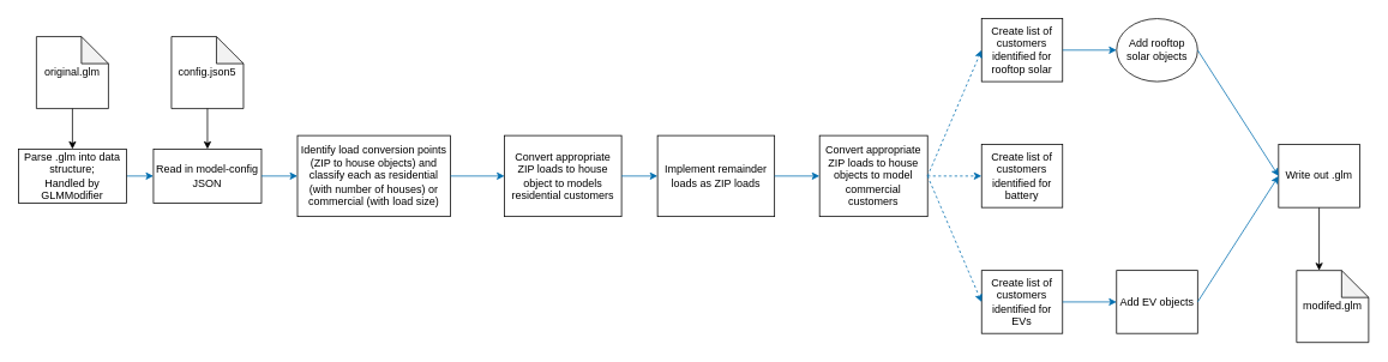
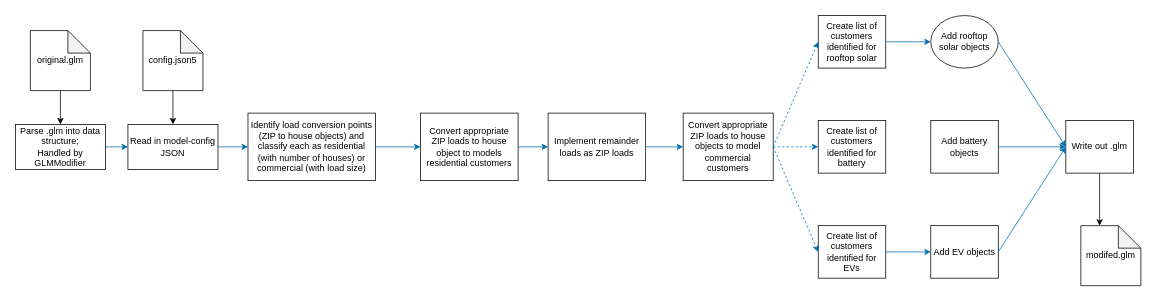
  <mxCell id="0" />
  <mxCell id="1" parent="0" />
  <mxCell id="2" style="edgeStyle=none;html=1;exitX=1;exitY=0.5;exitDx=0;exitDy=0;entryX=0;entryY=0.5;entryDx=0;entryDy=0;fillColor=#1ba1e2;strokeColor=#006EAF;" parent="1" source="3" target="28" edge="1"><mxGeometry relative="1" as="geometry" /></mxCell>
  <mxCell id="3" value="Parse .glm into data structure;&lt;br&gt;Handled by GLMModifier" style="rounded=0;whiteSpace=wrap;html=1;" parent="1" vertex="1"><mxGeometry x="20" y="165" width="120" height="60" as="geometry" /></mxCell>
  <mxCell id="4" value="Identify load conversion points (ZIP to house objects) and classify each as residential (with number of houses) or commercial (with load size)" style="rounded=0;whiteSpace=wrap;html=1;" parent="1" vertex="1"><mxGeometry x="330" y="150" width="170" height="90" as="geometry" /></mxCell>
  <mxCell id="5" value="Convert appropriate ZIP loads to house object to models residential customers" style="rounded=0;whiteSpace=wrap;html=1;" parent="1" vertex="1"><mxGeometry x="560" y="150" width="130" height="90" as="geometry" /></mxCell>
  <mxCell id="6" style="edgeStyle=none;html=1;exitX=1;exitY=0.5;exitDx=0;exitDy=0;fillColor=#1ba1e2;strokeColor=#006EAF;" parent="1" source="4" target="5" edge="1"><mxGeometry relative="1" as="geometry"><mxPoint x="470" y="320" as="sourcePoint" /><mxPoint x="550" y="320" as="targetPoint" /></mxGeometry></mxCell>
  <mxCell id="7" value="Convert appropriate ZIP loads to house objects to model commercial customers" style="rounded=0;whiteSpace=wrap;html=1;" parent="1" vertex="1"><mxGeometry x="910" y="150" width="120" height="90" as="geometry" /></mxCell>
  <mxCell id="8" style="edgeStyle=none;html=1;exitX=1;exitY=0.5;exitDx=0;exitDy=0;fillColor=#1ba1e2;strokeColor=#006EAF;entryX=0;entryY=0.5;entryDx=0;entryDy=0;" parent="1" source="5" target="32" edge="1"><mxGeometry relative="1" as="geometry"><mxPoint x="510" y="205" as="sourcePoint" /><mxPoint x="770" y="195" as="targetPoint" /></mxGeometry></mxCell>
  <mxCell id="9" value="Create list of customers identified for rooftop solar" style="rounded=0;whiteSpace=wrap;html=1;" parent="1" vertex="1"><mxGeometry x="1090" y="20" width="90" height="70" as="geometry" /></mxCell>
  <mxCell id="10" value="Add rooftop solar objects" style="ellipse;whiteSpace=wrap;html=1;" parent="1" vertex="1"><mxGeometry x="1240" y="20" width="90" height="70" as="geometry" /></mxCell>
  <mxCell id="11" style="edgeStyle=none;html=1;exitX=1;exitY=0.5;exitDx=0;exitDy=0;fillColor=#1ba1e2;strokeColor=#006EAF;entryX=0;entryY=0.5;entryDx=0;entryDy=0;dashed=1;" parent="1" source="7" target="9" edge="1"><mxGeometry relative="1" as="geometry"><mxPoint x="1090" y="190" as="sourcePoint" /><mxPoint x="1160" y="190" as="targetPoint" /></mxGeometry></mxCell>
  <mxCell id="12" style="edgeStyle=none;html=1;exitX=1;exitY=0.5;exitDx=0;exitDy=0;fillColor=#1ba1e2;strokeColor=#006EAF;entryX=0;entryY=0.5;entryDx=0;entryDy=0;" parent="1" source="9" target="10" edge="1"><mxGeometry relative="1" as="geometry"><mxPoint x="1210" y="89" as="sourcePoint" /><mxPoint x="1280" y="89" as="targetPoint" /></mxGeometry></mxCell>
  <mxCell id="13" value="Create list of customers identified for battery" style="rounded=0;whiteSpace=wrap;html=1;" parent="1" vertex="1"><mxGeometry x="1090" y="160" width="90" height="70" as="geometry" /></mxCell>
+ <mxCell id="14" value="Add battery objects" style="rounded=0;whiteSpace=wrap;html=1;" parent="1" vertex="1"><mxGeometry x="1240" y="160" width="90" height="70" as="geometry" /></mxCell>
  <mxCell id="15" value="Create list of customers identified for EVs" style="rounded=0;whiteSpace=wrap;html=1;" parent="1" vertex="1"><mxGeometry x="1090" y="300" width="90" height="70" as="geometry" /></mxCell>
  <mxCell id="16" value="Add EV objects" style="rounded=0;whiteSpace=wrap;html=1;" parent="1" vertex="1"><mxGeometry x="1240" y="300" width="90" height="70" as="geometry" /></mxCell>
  <mxCell id="17" style="edgeStyle=none;html=1;exitX=1;exitY=0.5;exitDx=0;exitDy=0;fillColor=#1ba1e2;strokeColor=#006EAF;entryX=0;entryY=0.5;entryDx=0;entryDy=0;" parent="1" source="15" target="16" edge="1"><mxGeometry relative="1" as="geometry"><mxPoint x="1210" y="369" as="sourcePoint" /><mxPoint x="1280" y="369" as="targetPoint" /></mxGeometry></mxCell>
  <mxCell id="18" style="edgeStyle=none;html=1;exitX=1;exitY=0.5;exitDx=0;exitDy=0;fillColor=#1ba1e2;strokeColor=#006EAF;entryX=0;entryY=0.5;entryDx=0;entryDy=0;dashed=1;" parent="1" source="7" target="13" edge="1"><mxGeometry relative="1" as="geometry"><mxPoint x="1040" y="205" as="sourcePoint" /><mxPoint x="1120" y="-25" as="targetPoint" /></mxGeometry></mxCell>
  <mxCell id="19" style="edgeStyle=none;html=1;exitX=1;exitY=0.5;exitDx=0;exitDy=0;fillColor=#1ba1e2;strokeColor=#006EAF;entryX=0;entryY=0.5;entryDx=0;entryDy=0;dashed=1;" parent="1" source="7" target="15" edge="1"><mxGeometry relative="1" as="geometry"><mxPoint x="1040" y="205" as="sourcePoint" /><mxPoint x="1120" y="115" as="targetPoint" /></mxGeometry></mxCell>
  <mxCell id="20" style="edgeStyle=none;html=1;exitX=0.5;exitY=1;exitDx=0;exitDy=0;entryX=0;entryY=0;entryDx=25;entryDy=0;entryPerimeter=0;" parent="1" source="21" target="25" edge="1"><mxGeometry relative="1" as="geometry" /></mxCell>
  <mxCell id="21" value="Write out .glm" style="rounded=0;whiteSpace=wrap;html=1;" parent="1" vertex="1"><mxGeometry x="1420" y="160" width="90" height="70" as="geometry" /></mxCell>
  <mxCell id="22" style="edgeStyle=none;html=1;exitX=1;exitY=0.5;exitDx=0;exitDy=0;fillColor=#1ba1e2;strokeColor=#006EAF;entryX=0;entryY=0.5;entryDx=0;entryDy=0;" parent="1" source="10" target="21" edge="1"><mxGeometry relative="1" as="geometry"><mxPoint x="1190" y="65" as="sourcePoint" /><mxPoint x="1250" y="65" as="targetPoint" /></mxGeometry></mxCell>
+ <mxCell id="23" style="edgeStyle=none;html=1;exitX=1;exitY=0.5;exitDx=0;exitDy=0;fillColor=#1ba1e2;strokeColor=#006EAF;entryX=0;entryY=0.5;entryDx=0;entryDy=0;" parent="1" source="14" target="21" edge="1"><mxGeometry relative="1" as="geometry"><mxPoint x="1200" y="75" as="sourcePoint" /><mxPoint x="1260" y="75" as="targetPoint" /></mxGeometry></mxCell>
  <mxCell id="24" style="edgeStyle=none;html=1;exitX=1;exitY=0.5;exitDx=0;exitDy=0;fillColor=#1ba1e2;strokeColor=#006EAF;entryX=0;entryY=0.5;entryDx=0;entryDy=0;" parent="1" source="16" target="21" edge="1"><mxGeometry relative="1" as="geometry"><mxPoint x="1210" y="85" as="sourcePoint" /><mxPoint x="1270" y="85" as="targetPoint" /></mxGeometry></mxCell>
  <mxCell id="25" value="modifed.glm" style="shape=note;whiteSpace=wrap;html=1;backgroundOutline=1;darkOpacity=0.05;" parent="1" vertex="1"><mxGeometry x="1440" y="300" width="80" height="80" as="geometry" /></mxCell>
  <mxCell id="26" value="original.glm" style="shape=note;whiteSpace=wrap;html=1;backgroundOutline=1;darkOpacity=0.05;" parent="1" vertex="1"><mxGeometry x="40" y="40" width="80" height="80" as="geometry" /></mxCell>
  <mxCell id="27" style="edgeStyle=none;html=1;exitX=0.5;exitY=1;exitDx=0;exitDy=0;entryX=0.5;entryY=0;entryDx=0;entryDy=0;exitPerimeter=0;" parent="1" source="26" target="3" edge="1"><mxGeometry relative="1" as="geometry"><mxPoint x="270" y="50" as="sourcePoint" /><mxPoint x="330" y="50" as="targetPoint" /></mxGeometry></mxCell>
  <mxCell id="28" value="Read in model-config JSON" style="rounded=0;whiteSpace=wrap;html=1;" parent="1" vertex="1"><mxGeometry x="170" y="165" width="120" height="60" as="geometry" /></mxCell>
  <mxCell id="29" style="edgeStyle=none;html=1;exitX=1;exitY=0.5;exitDx=0;exitDy=0;fillColor=#1ba1e2;strokeColor=#006EAF;entryX=0;entryY=0.5;entryDx=0;entryDy=0;" parent="1" source="28" target="4" edge="1"><mxGeometry relative="1" as="geometry"><mxPoint x="510" y="205" as="sourcePoint" /><mxPoint x="570" y="205" as="targetPoint" /></mxGeometry></mxCell>
  <mxCell id="30" value="config.json5" style="shape=note;whiteSpace=wrap;html=1;backgroundOutline=1;darkOpacity=0.05;" parent="1" vertex="1"><mxGeometry x="190" y="40" width="80" height="80" as="geometry" /></mxCell>
  <mxCell id="31" style="edgeStyle=none;html=1;exitX=0.5;exitY=1;exitDx=0;exitDy=0;exitPerimeter=0;" parent="1" source="30" target="28" edge="1"><mxGeometry relative="1" as="geometry"><mxPoint x="90" y="130" as="sourcePoint" /><mxPoint x="90" y="175" as="targetPoint" /></mxGeometry></mxCell>
  <mxCell id="32" value="Implement remainder loads as ZIP loads" style="rounded=0;whiteSpace=wrap;html=1;" parent="1" vertex="1"><mxGeometry x="730" y="150" width="130" height="90" as="geometry" /></mxCell>
  <mxCell id="33" style="edgeStyle=none;html=1;exitX=1;exitY=0.5;exitDx=0;exitDy=0;fillColor=#1ba1e2;strokeColor=#006EAF;entryX=0;entryY=0.5;entryDx=0;entryDy=0;" parent="1" source="32" target="7" edge="1"><mxGeometry relative="1" as="geometry"><mxPoint x="700" y="205" as="sourcePoint" /><mxPoint x="740" y="205" as="targetPoint" /></mxGeometry></mxCell>
